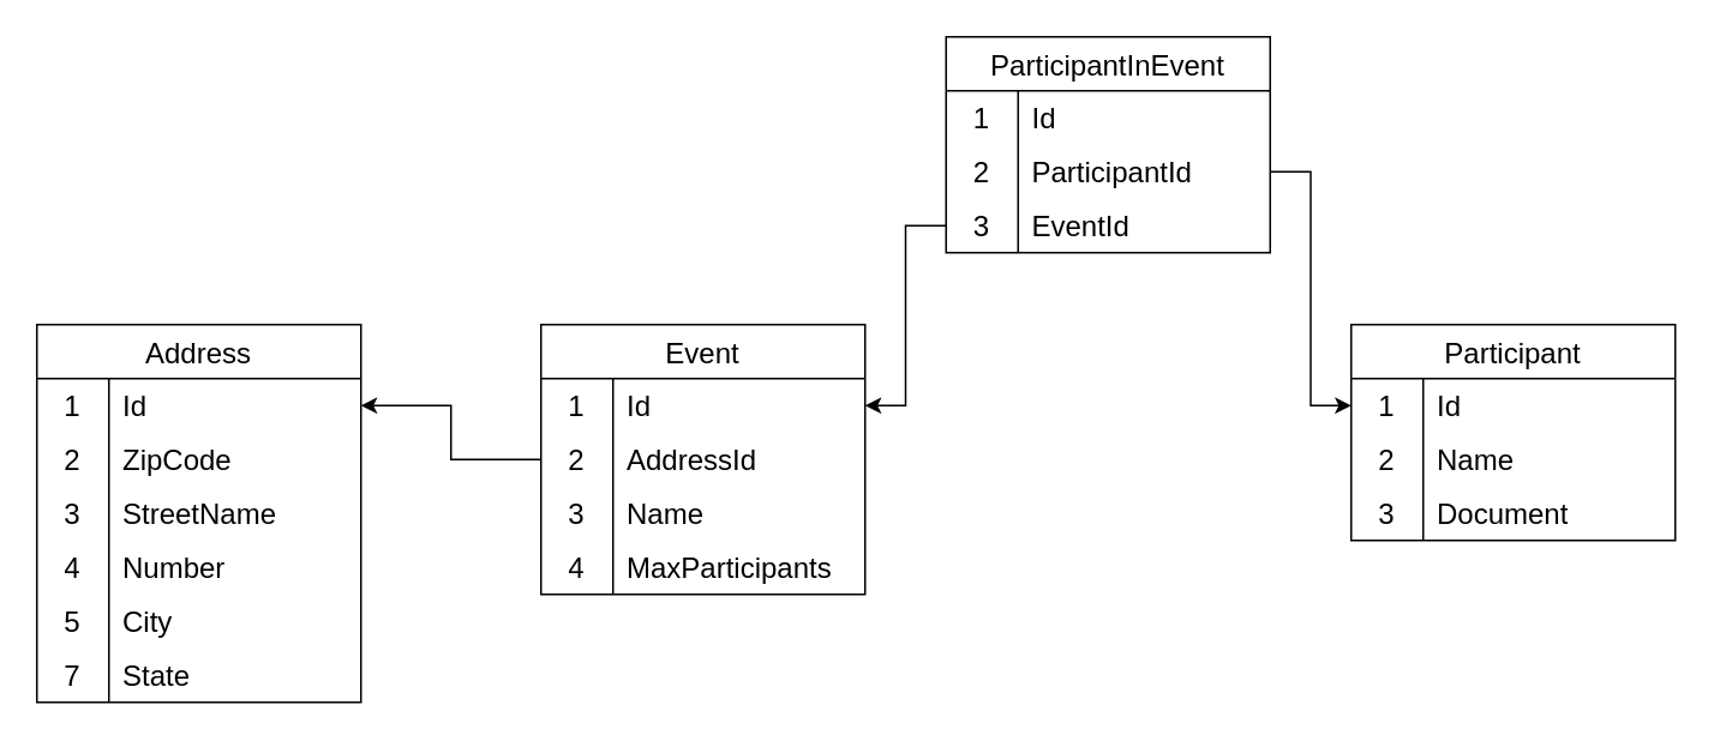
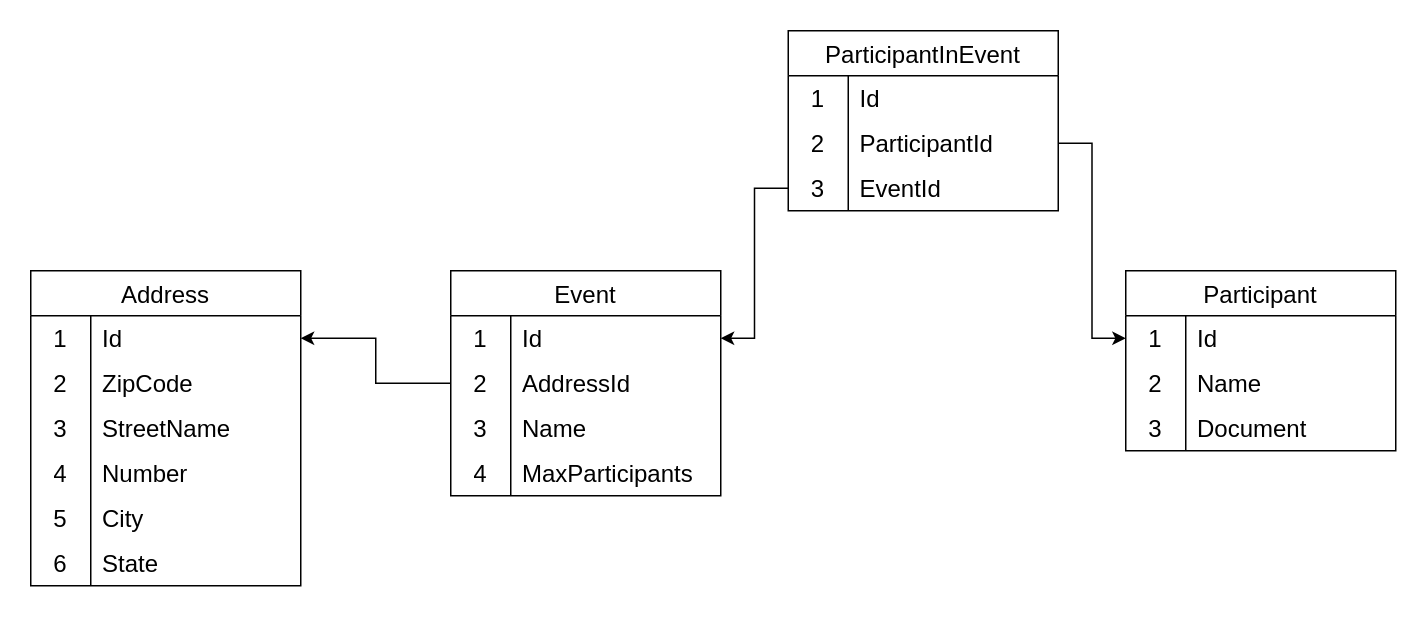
  <mxCell id="0" />
  <mxCell id="1" parent="0" />
  <mxCell id="2" value="Event" style="shape=table;startSize=30;container=1;collapsible=0;childLayout=tableLayout;fixedRows=1;rowLines=0;fontStyle=0;strokeColor=default;fontSize=16;" vertex="1" parent="1"><mxGeometry x="300" y="180" width="180" height="150" as="geometry" /></mxCell>
  <mxCell id="3" value="" style="shape=tableRow;horizontal=0;startSize=0;swimlaneHead=0;swimlaneBody=0;top=0;left=0;bottom=0;right=0;collapsible=0;dropTarget=0;fillColor=none;points=[[0,0.5],[1,0.5]];portConstraint=eastwest;strokeColor=inherit;fontSize=16;" vertex="1" parent="2"><mxGeometry y="30" width="180" height="30" as="geometry" /></mxCell>
  <mxCell id="4" value="1" style="shape=partialRectangle;html=1;whiteSpace=wrap;connectable=0;fillColor=none;top=0;left=0;bottom=0;right=0;overflow=hidden;pointerEvents=1;strokeColor=inherit;fontSize=16;" vertex="1" parent="3"><mxGeometry width="40" height="30" as="geometry"><mxRectangle width="40" height="30" as="alternateBounds" /></mxGeometry></mxCell>
  <mxCell id="5" value="Id" style="shape=partialRectangle;html=1;whiteSpace=wrap;connectable=0;fillColor=none;top=0;left=0;bottom=0;right=0;align=left;spacingLeft=6;overflow=hidden;strokeColor=inherit;fontSize=16;" vertex="1" parent="3"><mxGeometry x="40" width="140" height="30" as="geometry"><mxRectangle width="140" height="30" as="alternateBounds" /></mxGeometry></mxCell>
  <mxCell id="6" value="" style="shape=tableRow;horizontal=0;startSize=0;swimlaneHead=0;swimlaneBody=0;top=0;left=0;bottom=0;right=0;collapsible=0;dropTarget=0;fillColor=none;points=[[0,0.5],[1,0.5]];portConstraint=eastwest;strokeColor=inherit;fontSize=16;" vertex="1" parent="2"><mxGeometry y="60" width="180" height="30" as="geometry" /></mxCell>
  <mxCell id="7" value="2" style="shape=partialRectangle;html=1;whiteSpace=wrap;connectable=0;fillColor=none;top=0;left=0;bottom=0;right=0;overflow=hidden;strokeColor=inherit;fontSize=16;" vertex="1" parent="6"><mxGeometry width="40" height="30" as="geometry"><mxRectangle width="40" height="30" as="alternateBounds" /></mxGeometry></mxCell>
  <mxCell id="8" value="AddressId" style="shape=partialRectangle;html=1;whiteSpace=wrap;connectable=0;fillColor=none;top=0;left=0;bottom=0;right=0;align=left;spacingLeft=6;overflow=hidden;strokeColor=inherit;fontSize=16;" vertex="1" parent="6"><mxGeometry x="40" width="140" height="30" as="geometry"><mxRectangle width="140" height="30" as="alternateBounds" /></mxGeometry></mxCell>
  <mxCell id="9" value="" style="shape=tableRow;horizontal=0;startSize=0;swimlaneHead=0;swimlaneBody=0;top=0;left=0;bottom=0;right=0;collapsible=0;dropTarget=0;fillColor=none;points=[[0,0.5],[1,0.5]];portConstraint=eastwest;strokeColor=inherit;fontSize=16;" vertex="1" parent="2"><mxGeometry y="90" width="180" height="30" as="geometry" /></mxCell>
  <mxCell id="10" value="3" style="shape=partialRectangle;html=1;whiteSpace=wrap;connectable=0;fillColor=none;top=0;left=0;bottom=0;right=0;overflow=hidden;strokeColor=inherit;fontSize=16;" vertex="1" parent="9"><mxGeometry width="40" height="30" as="geometry"><mxRectangle width="40" height="30" as="alternateBounds" /></mxGeometry></mxCell>
  <mxCell id="11" value="Name" style="shape=partialRectangle;html=1;whiteSpace=wrap;connectable=0;fillColor=none;top=0;left=0;bottom=0;right=0;align=left;spacingLeft=6;overflow=hidden;strokeColor=inherit;fontSize=16;" vertex="1" parent="9"><mxGeometry x="40" width="140" height="30" as="geometry"><mxRectangle width="140" height="30" as="alternateBounds" /></mxGeometry></mxCell>
  <mxCell id="12" value="" style="shape=tableRow;horizontal=0;startSize=0;swimlaneHead=0;swimlaneBody=0;top=0;left=0;bottom=0;right=0;collapsible=0;dropTarget=0;fillColor=none;points=[[0,0.5],[1,0.5]];portConstraint=eastwest;strokeColor=inherit;fontSize=16;" vertex="1" parent="2"><mxGeometry y="120" width="180" height="30" as="geometry" /></mxCell>
  <mxCell id="13" value="4" style="shape=partialRectangle;html=1;whiteSpace=wrap;connectable=0;fillColor=none;top=0;left=0;bottom=0;right=0;overflow=hidden;strokeColor=inherit;fontSize=16;" vertex="1" parent="12"><mxGeometry width="40" height="30" as="geometry"><mxRectangle width="40" height="30" as="alternateBounds" /></mxGeometry></mxCell>
  <mxCell id="14" value="MaxParticipants" style="shape=partialRectangle;html=1;whiteSpace=wrap;connectable=0;fillColor=none;top=0;left=0;bottom=0;right=0;align=left;spacingLeft=6;overflow=hidden;strokeColor=inherit;fontSize=16;" vertex="1" parent="12"><mxGeometry x="40" width="140" height="30" as="geometry"><mxRectangle width="140" height="30" as="alternateBounds" /></mxGeometry></mxCell>
  <mxCell id="15" value="Address" style="shape=table;startSize=30;container=1;collapsible=0;childLayout=tableLayout;fixedRows=1;rowLines=0;fontStyle=0;strokeColor=default;fontSize=16;" vertex="1" parent="1"><mxGeometry x="20" y="180" width="180" height="210" as="geometry" /></mxCell>
  <mxCell id="16" value="" style="shape=tableRow;horizontal=0;startSize=0;swimlaneHead=0;swimlaneBody=0;top=0;left=0;bottom=0;right=0;collapsible=0;dropTarget=0;fillColor=none;points=[[0,0.5],[1,0.5]];portConstraint=eastwest;strokeColor=inherit;fontSize=16;" vertex="1" parent="15"><mxGeometry y="30" width="180" height="30" as="geometry" /></mxCell>
  <mxCell id="17" value="1" style="shape=partialRectangle;html=1;whiteSpace=wrap;connectable=0;fillColor=none;top=0;left=0;bottom=0;right=0;overflow=hidden;pointerEvents=1;strokeColor=inherit;fontSize=16;" vertex="1" parent="16"><mxGeometry width="40" height="30" as="geometry"><mxRectangle width="40" height="30" as="alternateBounds" /></mxGeometry></mxCell>
  <mxCell id="18" value="Id" style="shape=partialRectangle;html=1;whiteSpace=wrap;connectable=0;fillColor=none;top=0;left=0;bottom=0;right=0;align=left;spacingLeft=6;overflow=hidden;strokeColor=inherit;fontSize=16;" vertex="1" parent="16"><mxGeometry x="40" width="140" height="30" as="geometry"><mxRectangle width="140" height="30" as="alternateBounds" /></mxGeometry></mxCell>
  <mxCell id="19" value="" style="shape=tableRow;horizontal=0;startSize=0;swimlaneHead=0;swimlaneBody=0;top=0;left=0;bottom=0;right=0;collapsible=0;dropTarget=0;fillColor=none;points=[[0,0.5],[1,0.5]];portConstraint=eastwest;strokeColor=inherit;fontSize=16;" vertex="1" parent="15"><mxGeometry y="60" width="180" height="30" as="geometry" /></mxCell>
  <mxCell id="20" value="2" style="shape=partialRectangle;html=1;whiteSpace=wrap;connectable=0;fillColor=none;top=0;left=0;bottom=0;right=0;overflow=hidden;strokeColor=inherit;fontSize=16;" vertex="1" parent="19"><mxGeometry width="40" height="30" as="geometry"><mxRectangle width="40" height="30" as="alternateBounds" /></mxGeometry></mxCell>
  <mxCell id="21" value="ZipCode" style="shape=partialRectangle;html=1;whiteSpace=wrap;connectable=0;fillColor=none;top=0;left=0;bottom=0;right=0;align=left;spacingLeft=6;overflow=hidden;strokeColor=inherit;fontSize=16;" vertex="1" parent="19"><mxGeometry x="40" width="140" height="30" as="geometry"><mxRectangle width="140" height="30" as="alternateBounds" /></mxGeometry></mxCell>
  <mxCell id="22" value="" style="shape=tableRow;horizontal=0;startSize=0;swimlaneHead=0;swimlaneBody=0;top=0;left=0;bottom=0;right=0;collapsible=0;dropTarget=0;fillColor=none;points=[[0,0.5],[1,0.5]];portConstraint=eastwest;strokeColor=inherit;fontSize=16;" vertex="1" parent="15"><mxGeometry y="90" width="180" height="30" as="geometry" /></mxCell>
  <mxCell id="23" value="3" style="shape=partialRectangle;html=1;whiteSpace=wrap;connectable=0;fillColor=none;top=0;left=0;bottom=0;right=0;overflow=hidden;strokeColor=inherit;fontSize=16;" vertex="1" parent="22"><mxGeometry width="40" height="30" as="geometry"><mxRectangle width="40" height="30" as="alternateBounds" /></mxGeometry></mxCell>
  <mxCell id="24" value="StreetName" style="shape=partialRectangle;html=1;whiteSpace=wrap;connectable=0;fillColor=none;top=0;left=0;bottom=0;right=0;align=left;spacingLeft=6;overflow=hidden;strokeColor=inherit;fontSize=16;" vertex="1" parent="22"><mxGeometry x="40" width="140" height="30" as="geometry"><mxRectangle width="140" height="30" as="alternateBounds" /></mxGeometry></mxCell>
  <mxCell id="25" value="" style="shape=tableRow;horizontal=0;startSize=0;swimlaneHead=0;swimlaneBody=0;top=0;left=0;bottom=0;right=0;collapsible=0;dropTarget=0;fillColor=none;points=[[0,0.5],[1,0.5]];portConstraint=eastwest;strokeColor=inherit;fontSize=16;" vertex="1" parent="15"><mxGeometry y="120" width="180" height="30" as="geometry" /></mxCell>
  <mxCell id="26" value="4" style="shape=partialRectangle;html=1;whiteSpace=wrap;connectable=0;fillColor=none;top=0;left=0;bottom=0;right=0;overflow=hidden;strokeColor=inherit;fontSize=16;" vertex="1" parent="25"><mxGeometry width="40" height="30" as="geometry"><mxRectangle width="40" height="30" as="alternateBounds" /></mxGeometry></mxCell>
  <mxCell id="27" value="Number" style="shape=partialRectangle;html=1;whiteSpace=wrap;connectable=0;fillColor=none;top=0;left=0;bottom=0;right=0;align=left;spacingLeft=6;overflow=hidden;strokeColor=inherit;fontSize=16;" vertex="1" parent="25"><mxGeometry x="40" width="140" height="30" as="geometry"><mxRectangle width="140" height="30" as="alternateBounds" /></mxGeometry></mxCell>
  <mxCell id="28" value="" style="shape=tableRow;horizontal=0;startSize=0;swimlaneHead=0;swimlaneBody=0;top=0;left=0;bottom=0;right=0;collapsible=0;dropTarget=0;fillColor=none;points=[[0,0.5],[1,0.5]];portConstraint=eastwest;strokeColor=inherit;fontSize=16;" vertex="1" parent="15"><mxGeometry y="150" width="180" height="30" as="geometry" /></mxCell>
  <mxCell id="29" value="5" style="shape=partialRectangle;html=1;whiteSpace=wrap;connectable=0;fillColor=none;top=0;left=0;bottom=0;right=0;overflow=hidden;strokeColor=inherit;fontSize=16;" vertex="1" parent="28"><mxGeometry width="40" height="30" as="geometry"><mxRectangle width="40" height="30" as="alternateBounds" /></mxGeometry></mxCell>
  <mxCell id="30" value="City" style="shape=partialRectangle;html=1;whiteSpace=wrap;connectable=0;fillColor=none;top=0;left=0;bottom=0;right=0;align=left;spacingLeft=6;overflow=hidden;strokeColor=inherit;fontSize=16;" vertex="1" parent="28"><mxGeometry x="40" width="140" height="30" as="geometry"><mxRectangle width="140" height="30" as="alternateBounds" /></mxGeometry></mxCell>
  <mxCell id="31" value="" style="shape=tableRow;horizontal=0;startSize=0;swimlaneHead=0;swimlaneBody=0;top=0;left=0;bottom=0;right=0;collapsible=0;dropTarget=0;fillColor=none;points=[[0,0.5],[1,0.5]];portConstraint=eastwest;strokeColor=inherit;fontSize=16;" vertex="1" parent="15"><mxGeometry y="180" width="180" height="30" as="geometry" /></mxCell>
- <mxCell id="32" value="7" style="shape=partialRectangle;html=1;whiteSpace=wrap;connectable=0;fillColor=none;top=0;left=0;bottom=0;right=0;overflow=hidden;strokeColor=inherit;fontSize=16;" vertex="1" parent="31"><mxGeometry width="40" height="30" as="geometry"><mxRectangle width="40" height="30" as="alternateBounds" /></mxGeometry></mxCell>
+ <mxCell id="32" value="6" style="shape=partialRectangle;html=1;whiteSpace=wrap;connectable=0;fillColor=none;top=0;left=0;bottom=0;right=0;overflow=hidden;strokeColor=inherit;fontSize=16;" vertex="1" parent="31"><mxGeometry width="40" height="30" as="geometry"><mxRectangle width="40" height="30" as="alternateBounds" /></mxGeometry></mxCell>
  <mxCell id="33" value="State" style="shape=partialRectangle;html=1;whiteSpace=wrap;connectable=0;fillColor=none;top=0;left=0;bottom=0;right=0;align=left;spacingLeft=6;overflow=hidden;strokeColor=inherit;fontSize=16;" vertex="1" parent="31"><mxGeometry x="40" width="140" height="30" as="geometry"><mxRectangle width="140" height="30" as="alternateBounds" /></mxGeometry></mxCell>
  <mxCell id="34" value="Participant" style="shape=table;startSize=30;container=1;collapsible=0;childLayout=tableLayout;fixedRows=1;rowLines=0;fontStyle=0;strokeColor=default;fontSize=16;" vertex="1" parent="1"><mxGeometry x="750" y="180" width="180" height="120" as="geometry" /></mxCell>
  <mxCell id="35" value="" style="shape=tableRow;horizontal=0;startSize=0;swimlaneHead=0;swimlaneBody=0;top=0;left=0;bottom=0;right=0;collapsible=0;dropTarget=0;fillColor=none;points=[[0,0.5],[1,0.5]];portConstraint=eastwest;strokeColor=inherit;fontSize=16;" vertex="1" parent="34"><mxGeometry y="30" width="180" height="30" as="geometry" /></mxCell>
  <mxCell id="36" value="1" style="shape=partialRectangle;html=1;whiteSpace=wrap;connectable=0;fillColor=none;top=0;left=0;bottom=0;right=0;overflow=hidden;pointerEvents=1;strokeColor=inherit;fontSize=16;" vertex="1" parent="35"><mxGeometry width="40" height="30" as="geometry"><mxRectangle width="40" height="30" as="alternateBounds" /></mxGeometry></mxCell>
  <mxCell id="37" value="Id" style="shape=partialRectangle;html=1;whiteSpace=wrap;connectable=0;fillColor=none;top=0;left=0;bottom=0;right=0;align=left;spacingLeft=6;overflow=hidden;strokeColor=inherit;fontSize=16;" vertex="1" parent="35"><mxGeometry x="40" width="140" height="30" as="geometry"><mxRectangle width="140" height="30" as="alternateBounds" /></mxGeometry></mxCell>
  <mxCell id="38" value="" style="shape=tableRow;horizontal=0;startSize=0;swimlaneHead=0;swimlaneBody=0;top=0;left=0;bottom=0;right=0;collapsible=0;dropTarget=0;fillColor=none;points=[[0,0.5],[1,0.5]];portConstraint=eastwest;strokeColor=inherit;fontSize=16;" vertex="1" parent="34"><mxGeometry y="60" width="180" height="30" as="geometry" /></mxCell>
  <mxCell id="39" value="2" style="shape=partialRectangle;html=1;whiteSpace=wrap;connectable=0;fillColor=none;top=0;left=0;bottom=0;right=0;overflow=hidden;strokeColor=inherit;fontSize=16;" vertex="1" parent="38"><mxGeometry width="40" height="30" as="geometry"><mxRectangle width="40" height="30" as="alternateBounds" /></mxGeometry></mxCell>
  <mxCell id="40" value="Name" style="shape=partialRectangle;html=1;whiteSpace=wrap;connectable=0;fillColor=none;top=0;left=0;bottom=0;right=0;align=left;spacingLeft=6;overflow=hidden;strokeColor=inherit;fontSize=16;" vertex="1" parent="38"><mxGeometry x="40" width="140" height="30" as="geometry"><mxRectangle width="140" height="30" as="alternateBounds" /></mxGeometry></mxCell>
  <mxCell id="41" value="" style="shape=tableRow;horizontal=0;startSize=0;swimlaneHead=0;swimlaneBody=0;top=0;left=0;bottom=0;right=0;collapsible=0;dropTarget=0;fillColor=none;points=[[0,0.5],[1,0.5]];portConstraint=eastwest;strokeColor=inherit;fontSize=16;" vertex="1" parent="34"><mxGeometry y="90" width="180" height="30" as="geometry" /></mxCell>
  <mxCell id="42" value="3" style="shape=partialRectangle;html=1;whiteSpace=wrap;connectable=0;fillColor=none;top=0;left=0;bottom=0;right=0;overflow=hidden;strokeColor=inherit;fontSize=16;" vertex="1" parent="41"><mxGeometry width="40" height="30" as="geometry"><mxRectangle width="40" height="30" as="alternateBounds" /></mxGeometry></mxCell>
  <mxCell id="43" value="&lt;div&gt;Document&lt;/div&gt;" style="shape=partialRectangle;html=1;whiteSpace=wrap;connectable=0;fillColor=none;top=0;left=0;bottom=0;right=0;align=left;spacingLeft=6;overflow=hidden;strokeColor=inherit;fontSize=16;" vertex="1" parent="41"><mxGeometry x="40" width="140" height="30" as="geometry"><mxRectangle width="140" height="30" as="alternateBounds" /></mxGeometry></mxCell>
  <mxCell id="44" value="ParticipantInEvent" style="shape=table;startSize=30;container=1;collapsible=0;childLayout=tableLayout;fixedRows=1;rowLines=0;fontStyle=0;strokeColor=default;fontSize=16;" vertex="1" parent="1"><mxGeometry x="525" y="20" width="180" height="120" as="geometry" /></mxCell>
  <mxCell id="45" value="" style="shape=tableRow;horizontal=0;startSize=0;swimlaneHead=0;swimlaneBody=0;top=0;left=0;bottom=0;right=0;collapsible=0;dropTarget=0;fillColor=none;points=[[0,0.5],[1,0.5]];portConstraint=eastwest;strokeColor=inherit;fontSize=16;" vertex="1" parent="44"><mxGeometry y="30" width="180" height="30" as="geometry" /></mxCell>
  <mxCell id="46" value="1" style="shape=partialRectangle;html=1;whiteSpace=wrap;connectable=0;fillColor=none;top=0;left=0;bottom=0;right=0;overflow=hidden;pointerEvents=1;strokeColor=inherit;fontSize=16;" vertex="1" parent="45"><mxGeometry width="40" height="30" as="geometry"><mxRectangle width="40" height="30" as="alternateBounds" /></mxGeometry></mxCell>
  <mxCell id="47" value="Id" style="shape=partialRectangle;html=1;whiteSpace=wrap;connectable=0;fillColor=none;top=0;left=0;bottom=0;right=0;align=left;spacingLeft=6;overflow=hidden;strokeColor=inherit;fontSize=16;" vertex="1" parent="45"><mxGeometry x="40" width="140" height="30" as="geometry"><mxRectangle width="140" height="30" as="alternateBounds" /></mxGeometry></mxCell>
  <mxCell id="48" value="" style="shape=tableRow;horizontal=0;startSize=0;swimlaneHead=0;swimlaneBody=0;top=0;left=0;bottom=0;right=0;collapsible=0;dropTarget=0;fillColor=none;points=[[0,0.5],[1,0.5]];portConstraint=eastwest;strokeColor=inherit;fontSize=16;" vertex="1" parent="44"><mxGeometry y="60" width="180" height="30" as="geometry" /></mxCell>
  <mxCell id="49" value="2" style="shape=partialRectangle;html=1;whiteSpace=wrap;connectable=0;fillColor=none;top=0;left=0;bottom=0;right=0;overflow=hidden;strokeColor=inherit;fontSize=16;" vertex="1" parent="48"><mxGeometry width="40" height="30" as="geometry"><mxRectangle width="40" height="30" as="alternateBounds" /></mxGeometry></mxCell>
  <mxCell id="50" value="ParticipantId" style="shape=partialRectangle;html=1;whiteSpace=wrap;connectable=0;fillColor=none;top=0;left=0;bottom=0;right=0;align=left;spacingLeft=6;overflow=hidden;strokeColor=inherit;fontSize=16;" vertex="1" parent="48"><mxGeometry x="40" width="140" height="30" as="geometry"><mxRectangle width="140" height="30" as="alternateBounds" /></mxGeometry></mxCell>
  <mxCell id="51" value="" style="shape=tableRow;horizontal=0;startSize=0;swimlaneHead=0;swimlaneBody=0;top=0;left=0;bottom=0;right=0;collapsible=0;dropTarget=0;fillColor=none;points=[[0,0.5],[1,0.5]];portConstraint=eastwest;strokeColor=inherit;fontSize=16;" vertex="1" parent="44"><mxGeometry y="90" width="180" height="30" as="geometry" /></mxCell>
  <mxCell id="52" value="3" style="shape=partialRectangle;html=1;whiteSpace=wrap;connectable=0;fillColor=none;top=0;left=0;bottom=0;right=0;overflow=hidden;strokeColor=inherit;fontSize=16;" vertex="1" parent="51"><mxGeometry width="40" height="30" as="geometry"><mxRectangle width="40" height="30" as="alternateBounds" /></mxGeometry></mxCell>
  <mxCell id="53" value="EventId" style="shape=partialRectangle;html=1;whiteSpace=wrap;connectable=0;fillColor=none;top=0;left=0;bottom=0;right=0;align=left;spacingLeft=6;overflow=hidden;strokeColor=inherit;fontSize=16;" vertex="1" parent="51"><mxGeometry x="40" width="140" height="30" as="geometry"><mxRectangle width="140" height="30" as="alternateBounds" /></mxGeometry></mxCell>
  <mxCell id="54" style="edgeStyle=orthogonalEdgeStyle;rounded=0;orthogonalLoop=1;jettySize=auto;html=1;" edge="1" parent="1" source="6" target="16"><mxGeometry relative="1" as="geometry" /></mxCell>
  <mxCell id="55" style="edgeStyle=orthogonalEdgeStyle;rounded=0;orthogonalLoop=1;jettySize=auto;html=1;entryX=0;entryY=0.5;entryDx=0;entryDy=0;" edge="1" parent="1" source="48" target="35"><mxGeometry relative="1" as="geometry" /></mxCell>
  <mxCell id="56" style="edgeStyle=orthogonalEdgeStyle;rounded=0;orthogonalLoop=1;jettySize=auto;html=1;" edge="1" parent="1" source="51" target="3"><mxGeometry relative="1" as="geometry" /></mxCell>
